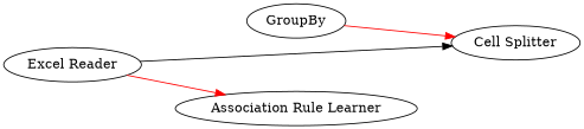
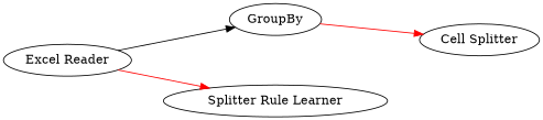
  digraph {
    rankdir=LR
    edge [color=red]
    n1 [label=GroupBy]
    n2 [label="Cell Splitter"]
-   n3 [label="Association Rule Learner"]
+   n3 [label="Splitter Rule Learner"]
    n4 [label="Excel Reader"]
    n1 -> n2
-   n4 -> n2 [color=black]
+   n4 -> n1 [color=black]
    n4 -> n3
  }
